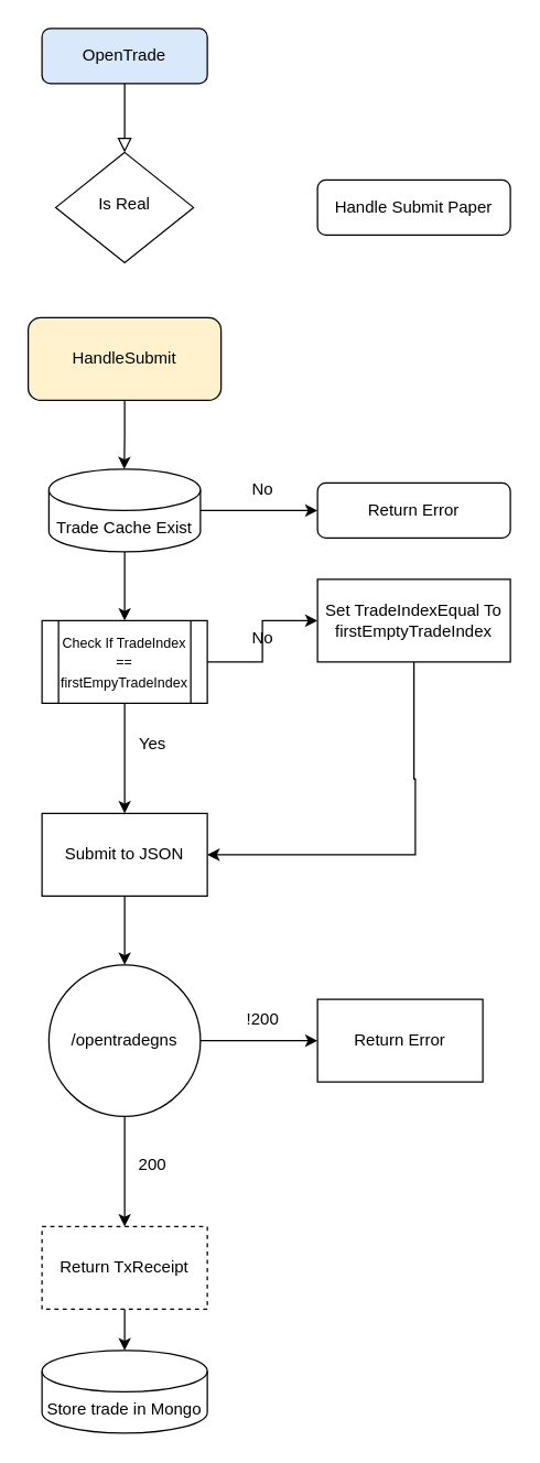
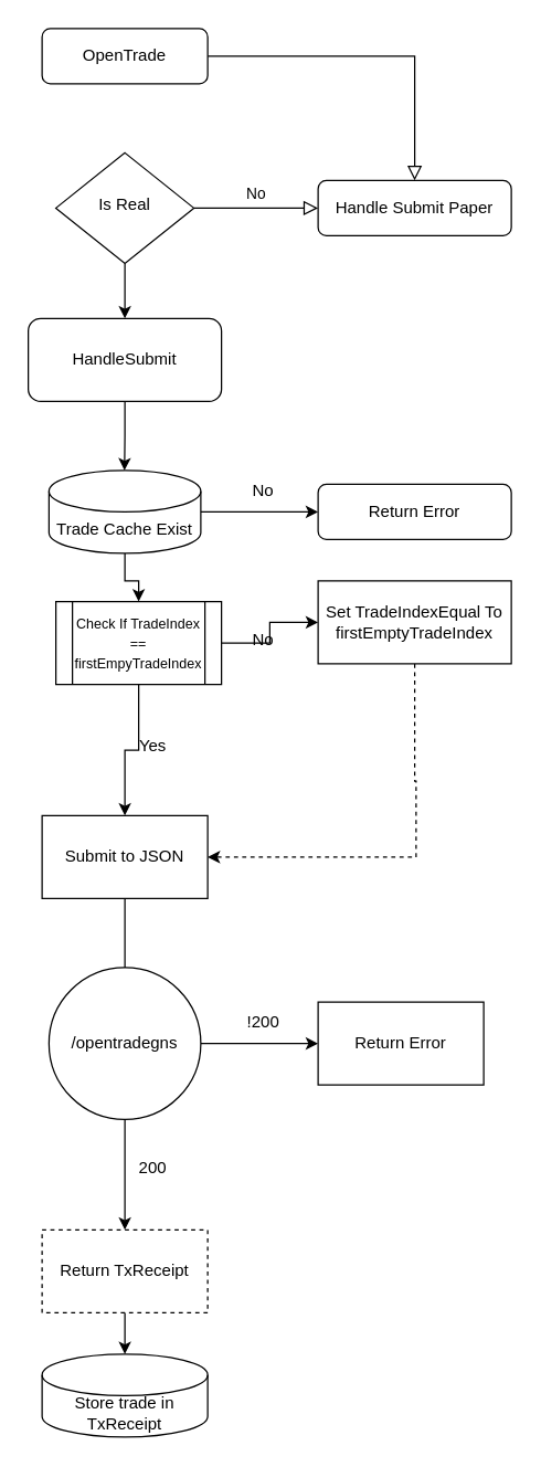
  <mxCell id="0" />
  <mxCell id="1" parent="0" />
- <mxCell id="2" value="" style="rounded=0;html=1;jettySize=auto;orthogonalLoop=1;fontSize=11;endArrow=block;endFill=0;endSize=8;strokeWidth=1;shadow=0;labelBackgroundColor=none;edgeStyle=orthogonalEdgeStyle;" parent="1" source="3" target="6" edge="1"><mxGeometry relative="1" as="geometry" /></mxCell>
- <mxCell id="3" value="OpenTrade" style="rounded=1;whiteSpace=wrap;html=1;fontSize=12;glass=0;strokeWidth=1;shadow=0;fillColor=#dae8fc;" parent="1" vertex="1"><mxGeometry x="30" y="20" width="120" height="40" as="geometry" /></mxCell>
+ <mxCell id="2" value="" style="rounded=0;html=1;jettySize=auto;orthogonalLoop=1;fontSize=11;endArrow=block;endFill=0;endSize=8;strokeWidth=1;shadow=0;labelBackgroundColor=none;edgeStyle=orthogonalEdgeStyle;" parent="1" source="3" target="7" edge="1"><mxGeometry relative="1" as="geometry" /></mxCell>
+ <mxCell id="3" value="OpenTrade" style="rounded=1;whiteSpace=wrap;html=1;fontSize=12;glass=0;strokeWidth=1;shadow=0;" parent="1" vertex="1"><mxGeometry x="30" y="20" width="120" height="40" as="geometry" /></mxCell>
+ <mxCell id="4" value="No" style="edgeStyle=orthogonalEdgeStyle;rounded=0;html=1;jettySize=auto;orthogonalLoop=1;fontSize=11;endArrow=block;endFill=0;endSize=8;strokeWidth=1;shadow=0;labelBackgroundColor=none;" parent="1" source="6" target="7" edge="1"><mxGeometry y="10" relative="1" as="geometry"><mxPoint as="offset" /></mxGeometry></mxCell>
+ <mxCell id="5" style="edgeStyle=orthogonalEdgeStyle;rounded=0;orthogonalLoop=1;jettySize=auto;html=1;exitX=0.5;exitY=1;exitDx=0;exitDy=0;entryX=0.5;entryY=0;entryDx=0;entryDy=0;" edge="1" parent="1" source="6" target="9"><mxGeometry relative="1" as="geometry" /></mxCell>
  <mxCell id="6" value="Is Real" style="rhombus;whiteSpace=wrap;html=1;shadow=0;fontFamily=Helvetica;fontSize=12;align=center;strokeWidth=1;spacing=6;spacingTop=-4;" parent="1" vertex="1"><mxGeometry x="40" y="110" width="100" height="80" as="geometry" /></mxCell>
  <mxCell id="7" value="Handle Submit Paper" style="rounded=1;whiteSpace=wrap;html=1;fontSize=12;glass=0;strokeWidth=1;shadow=0;" parent="1" vertex="1"><mxGeometry x="230" y="130" width="140" height="40" as="geometry" /></mxCell>
  <mxCell id="8" style="edgeStyle=orthogonalEdgeStyle;rounded=0;orthogonalLoop=1;jettySize=auto;html=1;exitX=0.5;exitY=1;exitDx=0;exitDy=0;" edge="1" parent="1" source="9"><mxGeometry relative="1" as="geometry"><mxPoint x="89.724" y="340" as="targetPoint" /></mxGeometry></mxCell>
- <mxCell id="9" value="HandleSubmit" style="rounded=1;whiteSpace=wrap;html=1;fontSize=12;glass=0;strokeWidth=1;shadow=0;fillColor=#fff2cc;" parent="1" vertex="1"><mxGeometry x="20" y="230" width="140" height="60" as="geometry" /></mxCell>
+ <mxCell id="9" value="HandleSubmit" style="rounded=1;whiteSpace=wrap;html=1;fontSize=12;glass=0;strokeWidth=1;shadow=0;" parent="1" vertex="1"><mxGeometry x="20" y="230" width="140" height="60" as="geometry" /></mxCell>
  <mxCell id="10" value="" style="edgeStyle=orthogonalEdgeStyle;rounded=0;orthogonalLoop=1;jettySize=auto;html=1;entryX=0;entryY=0.5;entryDx=0;entryDy=0;" edge="1" parent="1" source="12" target="13"><mxGeometry relative="1" as="geometry"><mxPoint x="215" y="370" as="targetPoint" /></mxGeometry></mxCell>
  <mxCell id="11" value="" style="edgeStyle=orthogonalEdgeStyle;rounded=0;orthogonalLoop=1;jettySize=auto;html=1;entryX=0.5;entryY=0;entryDx=0;entryDy=0;" edge="1" parent="1" source="12" target="17"><mxGeometry relative="1" as="geometry"><mxPoint x="90" y="440" as="targetPoint" /></mxGeometry></mxCell>
  <mxCell id="12" value="Trade Cache Exist" style="shape=cylinder3;whiteSpace=wrap;html=1;boundedLbl=1;backgroundOutline=1;size=15;" vertex="1" parent="1"><mxGeometry x="35" y="340" width="110" height="60" as="geometry" /></mxCell>
  <mxCell id="13" value="Return Error" style="rounded=1;whiteSpace=wrap;html=1;fontSize=12;glass=0;strokeWidth=1;shadow=0;" vertex="1" parent="1"><mxGeometry x="230" y="350" width="140" height="40" as="geometry" /></mxCell>
  <mxCell id="14" value="No" style="text;html=1;align=center;verticalAlign=middle;resizable=0;points=[];autosize=1;strokeColor=none;fillColor=none;" vertex="1" parent="1"><mxGeometry x="170" y="340" width="40" height="30" as="geometry" /></mxCell>
  <mxCell id="15" value="" style="edgeStyle=orthogonalEdgeStyle;rounded=0;orthogonalLoop=1;jettySize=auto;html=1;" edge="1" parent="1" source="17" target="19"><mxGeometry relative="1" as="geometry" /></mxCell>
  <mxCell id="16" value="" style="edgeStyle=orthogonalEdgeStyle;rounded=0;orthogonalLoop=1;jettySize=auto;html=1;" edge="1" parent="1" source="17" target="22"><mxGeometry relative="1" as="geometry" /></mxCell>
- <mxCell id="17" value="&lt;font style=&quot;font-size: 10px;&quot;&gt;Check If TradeIndex == firstEmpyTradeIndex&lt;/font&gt;" style="shape=process;whiteSpace=wrap;html=1;backgroundOutline=1;" vertex="1" parent="1"><mxGeometry x="30" y="450" width="120" height="60" as="geometry" /></mxCell>
- <mxCell id="18" style="edgeStyle=orthogonalEdgeStyle;rounded=0;orthogonalLoop=1;jettySize=auto;html=1;entryX=1;entryY=0.5;entryDx=0;entryDy=0;" edge="1" parent="1" source="19" target="22"><mxGeometry relative="1" as="geometry"><mxPoint x="300" y="620" as="targetPoint" /><Array as="points"><mxPoint x="300" y="565" /><mxPoint x="301" y="565" /><mxPoint x="301" y="620" /></Array></mxGeometry></mxCell>
+ <mxCell id="17" value="&lt;font style=&quot;font-size: 10px;&quot;&gt;Check If TradeIndex == firstEmpyTradeIndex&lt;/font&gt;" style="shape=process;whiteSpace=wrap;html=1;backgroundOutline=1;" vertex="1" parent="1"><mxGeometry x="40" y="435" width="120" height="60" as="geometry" /></mxCell>
+ <mxCell id="18" style="edgeStyle=orthogonalEdgeStyle;rounded=0;orthogonalLoop=1;jettySize=auto;html=1;entryX=1;entryY=0.5;entryDx=0;entryDy=0;dashed=1;" edge="1" parent="1" source="19" target="22"><mxGeometry relative="1" as="geometry"><mxPoint x="300" y="620" as="targetPoint" /><Array as="points"><mxPoint x="300" y="565" /><mxPoint x="301" y="565" /><mxPoint x="301" y="620" /></Array></mxGeometry></mxCell>
  <mxCell id="19" value="Set TradeIndexEqual To firstEmptyTradeIndex" style="whiteSpace=wrap;html=1;" vertex="1" parent="1"><mxGeometry x="230" y="420" width="140" height="60" as="geometry" /></mxCell>
  <mxCell id="20" value="No" style="text;html=1;align=center;verticalAlign=middle;resizable=0;points=[];autosize=1;strokeColor=none;fillColor=none;" vertex="1" parent="1"><mxGeometry x="170" y="448" width="40" height="30" as="geometry" /></mxCell>
- <mxCell id="21" value="" style="edgeStyle=orthogonalEdgeStyle;rounded=0;orthogonalLoop=1;jettySize=auto;html=1;" edge="1" parent="1" source="22" target="26"><mxGeometry relative="1" as="geometry" /></mxCell>
+ <mxCell id="21" value="" style="edgeStyle=orthogonalEdgeStyle;rounded=0;orthogonalLoop=1;jettySize=auto;html=1;endArrow=none;" edge="1" parent="1" source="22" target="26"><mxGeometry relative="1" as="geometry" /></mxCell>
  <mxCell id="22" value="Submit to JSON" style="whiteSpace=wrap;html=1;" vertex="1" parent="1"><mxGeometry x="30" y="590" width="120" height="60" as="geometry" /></mxCell>
  <mxCell id="23" value="Yes" style="text;html=1;align=center;verticalAlign=middle;resizable=0;points=[];autosize=1;strokeColor=none;fillColor=none;" vertex="1" parent="1"><mxGeometry x="90" y="525" width="40" height="30" as="geometry" /></mxCell>
  <mxCell id="24" value="" style="edgeStyle=orthogonalEdgeStyle;rounded=0;orthogonalLoop=1;jettySize=auto;html=1;" edge="1" parent="1" source="26" target="27"><mxGeometry relative="1" as="geometry" /></mxCell>
  <mxCell id="25" value="" style="edgeStyle=orthogonalEdgeStyle;rounded=0;orthogonalLoop=1;jettySize=auto;html=1;" edge="1" parent="1" source="26" target="29"><mxGeometry relative="1" as="geometry" /></mxCell>
  <mxCell id="26" value="/opentradegns" style="ellipse;whiteSpace=wrap;html=1;" vertex="1" parent="1"><mxGeometry x="35" y="700" width="110" height="110" as="geometry" /></mxCell>
  <mxCell id="27" value="Return Error" style="whiteSpace=wrap;html=1;" vertex="1" parent="1"><mxGeometry x="230" y="725" width="120" height="60" as="geometry" /></mxCell>
  <mxCell id="28" value="!200" style="text;html=1;align=center;verticalAlign=middle;resizable=0;points=[];autosize=1;strokeColor=none;fillColor=none;" vertex="1" parent="1"><mxGeometry x="165" y="725" width="50" height="30" as="geometry" /></mxCell>
  <mxCell id="29" value="Return TxReceipt" style="whiteSpace=wrap;html=1;dashed=1;" vertex="1" parent="1"><mxGeometry x="30" y="890" width="120" height="60" as="geometry" /></mxCell>
  <mxCell id="30" value="200&lt;br&gt;" style="text;html=1;align=center;verticalAlign=middle;resizable=0;points=[];autosize=1;strokeColor=none;fillColor=none;" vertex="1" parent="1"><mxGeometry x="90" y="830" width="40" height="30" as="geometry" /></mxCell>
- <mxCell id="31" value="Store trade in Mongo" style="shape=cylinder3;whiteSpace=wrap;html=1;boundedLbl=1;backgroundOutline=1;size=15;" vertex="1" parent="1"><mxGeometry x="30" y="980" width="120" height="60" as="geometry" /></mxCell>
+ <mxCell id="31" value="Store trade in TxReceipt" style="shape=cylinder3;whiteSpace=wrap;html=1;boundedLbl=1;backgroundOutline=1;size=15;" vertex="1" parent="1"><mxGeometry x="30" y="980" width="120" height="60" as="geometry" /></mxCell>
  <mxCell id="32" style="edgeStyle=orthogonalEdgeStyle;rounded=0;orthogonalLoop=1;jettySize=auto;html=1;entryX=0.5;entryY=0;entryDx=0;entryDy=0;entryPerimeter=0;" edge="1" parent="1" source="29" target="31"><mxGeometry relative="1" as="geometry" /></mxCell>
